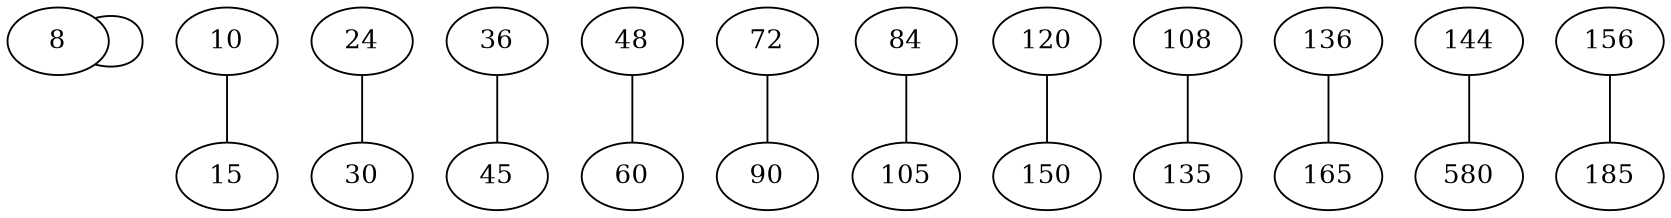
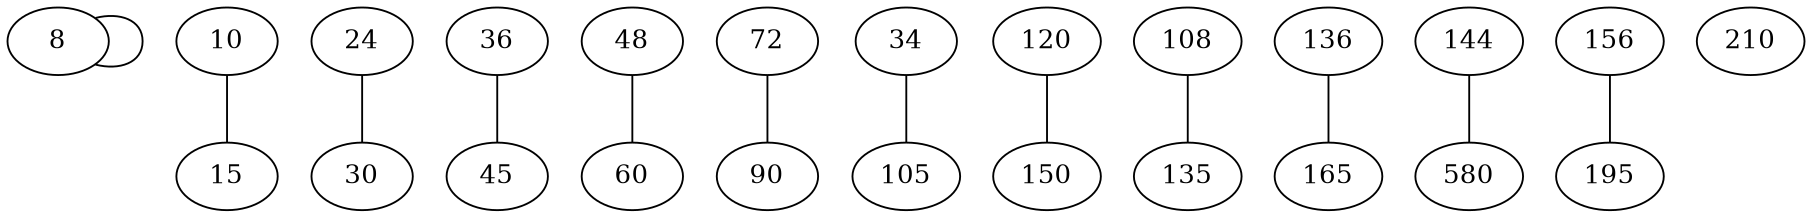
  graph {
    n1 [label=8]
    n2 [label=10]
    15
    24
    30
    36
    45
    48
    60
    72
    90
-   84
+   84 [label=34]
    105
    120
    150
    108
    135
    n18 [label=136]
    165
    n20 [label=580]
    144
    156
-   195 [label=185]
+   195
+   210
    n1 -- n1
    n2 -- 15
    24 -- 30
    36 -- 45
    48 -- 60
    72 -- 90
    84 -- 105
    120 -- 150
    108 -- 135
    n18 -- 165
    144 -- n20
    156 -- 195
  }
